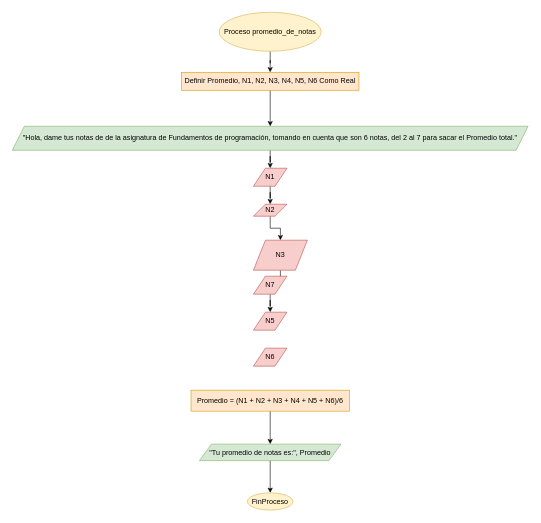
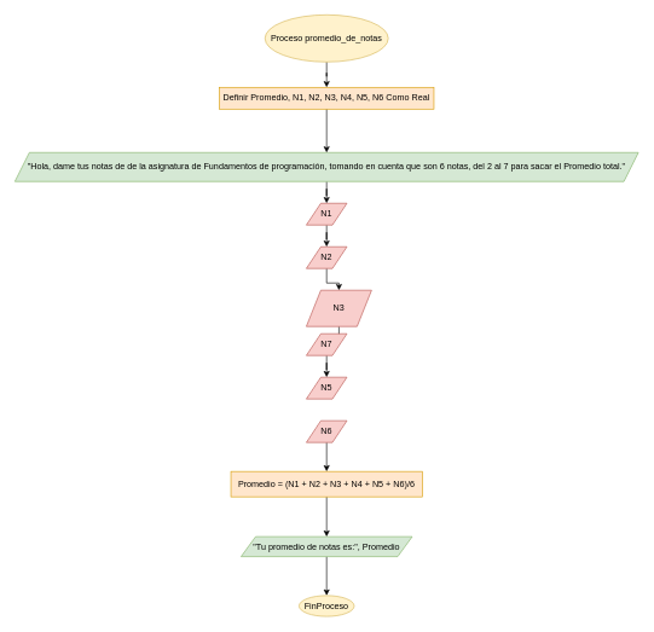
  <mxCell id="0" />
  <mxCell id="1" parent="0" />
  <mxCell id="2" value="" style="edgeStyle=orthogonalEdgeStyle;rounded=0;orthogonalLoop=1;jettySize=auto;html=1;" edge="1" parent="1" source="3" target="22"><mxGeometry relative="1" as="geometry" /></mxCell>
  <mxCell id="3" value="Proceso promedio_de_notas" style="ellipse;whiteSpace=wrap;html=1;fillColor=#fff2cc;strokeColor=#d6b656;" vertex="1" parent="1"><mxGeometry x="365" y="20" width="170" height="65" as="geometry" /></mxCell>
  <mxCell id="4" value="" style="edgeStyle=orthogonalEdgeStyle;rounded=0;orthogonalLoop=1;jettySize=auto;html=1;" edge="1" parent="1" source="5" target="7"><mxGeometry relative="1" as="geometry" /></mxCell>
  <mxCell id="5" value="&quot;Hola, dame tus notas de de la asignatura de Fundamentos de programación, tomando en cuenta que son 6 notas, del 2 al 7 para sacar el Promedio total.&quot;" style="shape=parallelogram;perimeter=parallelogramPerimeter;whiteSpace=wrap;html=1;fixedSize=1;fillColor=#d5e8d4;strokeColor=#82b366;" vertex="1" parent="1"><mxGeometry x="20" y="210" width="860" height="40" as="geometry" /></mxCell>
  <mxCell id="6" value="" style="edgeStyle=orthogonalEdgeStyle;rounded=0;orthogonalLoop=1;jettySize=auto;html=1;" edge="1" parent="1" source="7" target="9"><mxGeometry relative="1" as="geometry" /></mxCell>
  <mxCell id="7" value="N1" style="shape=parallelogram;perimeter=parallelogramPerimeter;whiteSpace=wrap;html=1;fixedSize=1;fillColor=#f8cecc;strokeColor=#b85450;" vertex="1" parent="1"><mxGeometry x="422" y="280" width="56" height="30" as="geometry" /></mxCell>
  <mxCell id="8" value="" style="edgeStyle=orthogonalEdgeStyle;rounded=0;orthogonalLoop=1;jettySize=auto;html=1;" edge="1" parent="1" source="9" target="11"><mxGeometry relative="1" as="geometry" /></mxCell>
- <mxCell id="9" value="N2" style="shape=parallelogram;perimeter=parallelogramPerimeter;whiteSpace=wrap;html=1;fixedSize=1;fillColor=#f8cecc;strokeColor=#b85450;" vertex="1" parent="1"><mxGeometry x="422" y="340" width="56" height="20" as="geometry" /></mxCell>
+ <mxCell id="9" value="N2" style="shape=parallelogram;perimeter=parallelogramPerimeter;whiteSpace=wrap;html=1;fixedSize=1;fillColor=#f8cecc;strokeColor=#b85450;" vertex="1" parent="1"><mxGeometry x="422" y="340" width="56" height="30" as="geometry" /></mxCell>
  <mxCell id="10" value="" style="edgeStyle=orthogonalEdgeStyle;rounded=0;orthogonalLoop=1;jettySize=auto;html=1;" edge="1" parent="1" source="11" target="13"><mxGeometry relative="1" as="geometry" /></mxCell>
  <mxCell id="11" value="N3" style="shape=parallelogram;perimeter=parallelogramPerimeter;whiteSpace=wrap;html=1;fixedSize=1;fillColor=#f8cecc;strokeColor=#b85450;" vertex="1" parent="1"><mxGeometry x="422" y="400" width="90" height="50" as="geometry" /></mxCell>
  <mxCell id="12" value="" style="edgeStyle=orthogonalEdgeStyle;rounded=0;orthogonalLoop=1;jettySize=auto;html=1;" edge="1" parent="1" source="13" target="14"><mxGeometry relative="1" as="geometry" /></mxCell>
  <mxCell id="13" value="N7" style="shape=parallelogram;perimeter=parallelogramPerimeter;whiteSpace=wrap;html=1;fixedSize=1;fillColor=#f8cecc;strokeColor=#b85450;" vertex="1" parent="1"><mxGeometry x="422" y="460" width="56" height="30" as="geometry" /></mxCell>
  <mxCell id="14" value="N5" style="shape=parallelogram;perimeter=parallelogramPerimeter;whiteSpace=wrap;html=1;fixedSize=1;fillColor=#f8cecc;strokeColor=#b85450;" vertex="1" parent="1"><mxGeometry x="422" y="520" width="56" height="30" as="geometry" /></mxCell>
+ <mxCell id="15" value="" style="edgeStyle=orthogonalEdgeStyle;rounded=0;orthogonalLoop=1;jettySize=auto;html=1;" edge="1" parent="1" source="16" target="18"><mxGeometry relative="1" as="geometry" /></mxCell>
  <mxCell id="16" value="N6" style="shape=parallelogram;perimeter=parallelogramPerimeter;whiteSpace=wrap;html=1;fixedSize=1;fillColor=#f8cecc;strokeColor=#b85450;" vertex="1" parent="1"><mxGeometry x="422" y="580" width="56" height="30" as="geometry" /></mxCell>
  <mxCell id="17" value="" style="edgeStyle=orthogonalEdgeStyle;rounded=0;orthogonalLoop=1;jettySize=auto;html=1;" edge="1" parent="1" source="18" target="20"><mxGeometry relative="1" as="geometry" /></mxCell>
  <mxCell id="18" value="Promedio = (N1 + N2 + N3 + N4 + N5 + N6)/6" style="whiteSpace=wrap;html=1;fillColor=#ffe6cc;strokeColor=#d79b00;" vertex="1" parent="1"><mxGeometry x="318" y="650" width="264" height="35" as="geometry" /></mxCell>
  <mxCell id="19" value="" style="edgeStyle=orthogonalEdgeStyle;rounded=0;orthogonalLoop=1;jettySize=auto;html=1;" edge="1" parent="1" source="20" target="23"><mxGeometry relative="1" as="geometry" /></mxCell>
  <mxCell id="20" value="&quot;Tu promedio de notas es:&quot;, Promedio" style="shape=parallelogram;perimeter=parallelogramPerimeter;whiteSpace=wrap;html=1;fixedSize=1;fillColor=#d5e8d4;strokeColor=#82b366;" vertex="1" parent="1"><mxGeometry x="332" y="740" width="236" height="27.5" as="geometry" /></mxCell>
  <mxCell id="21" style="edgeStyle=orthogonalEdgeStyle;rounded=0;orthogonalLoop=1;jettySize=auto;html=1;exitX=0.5;exitY=1;exitDx=0;exitDy=0;entryX=0.5;entryY=0;entryDx=0;entryDy=0;" edge="1" parent="1" source="22" target="5"><mxGeometry relative="1" as="geometry" /></mxCell>
  <mxCell id="22" value="Definir Promedio, N1, N2, N3, N4, N5, N6 Como Real" style="whiteSpace=wrap;html=1;fillColor=#ffe6cc;strokeColor=#d79b00;" vertex="1" parent="1"><mxGeometry x="302" y="120" width="296" height="30" as="geometry" /></mxCell>
  <mxCell id="23" value="FinProceso" style="ellipse;whiteSpace=wrap;html=1;fillColor=#fff2cc;strokeColor=#d6b656;" vertex="1" parent="1"><mxGeometry x="412" y="821.25" width="76" height="28.75" as="geometry" /></mxCell>
